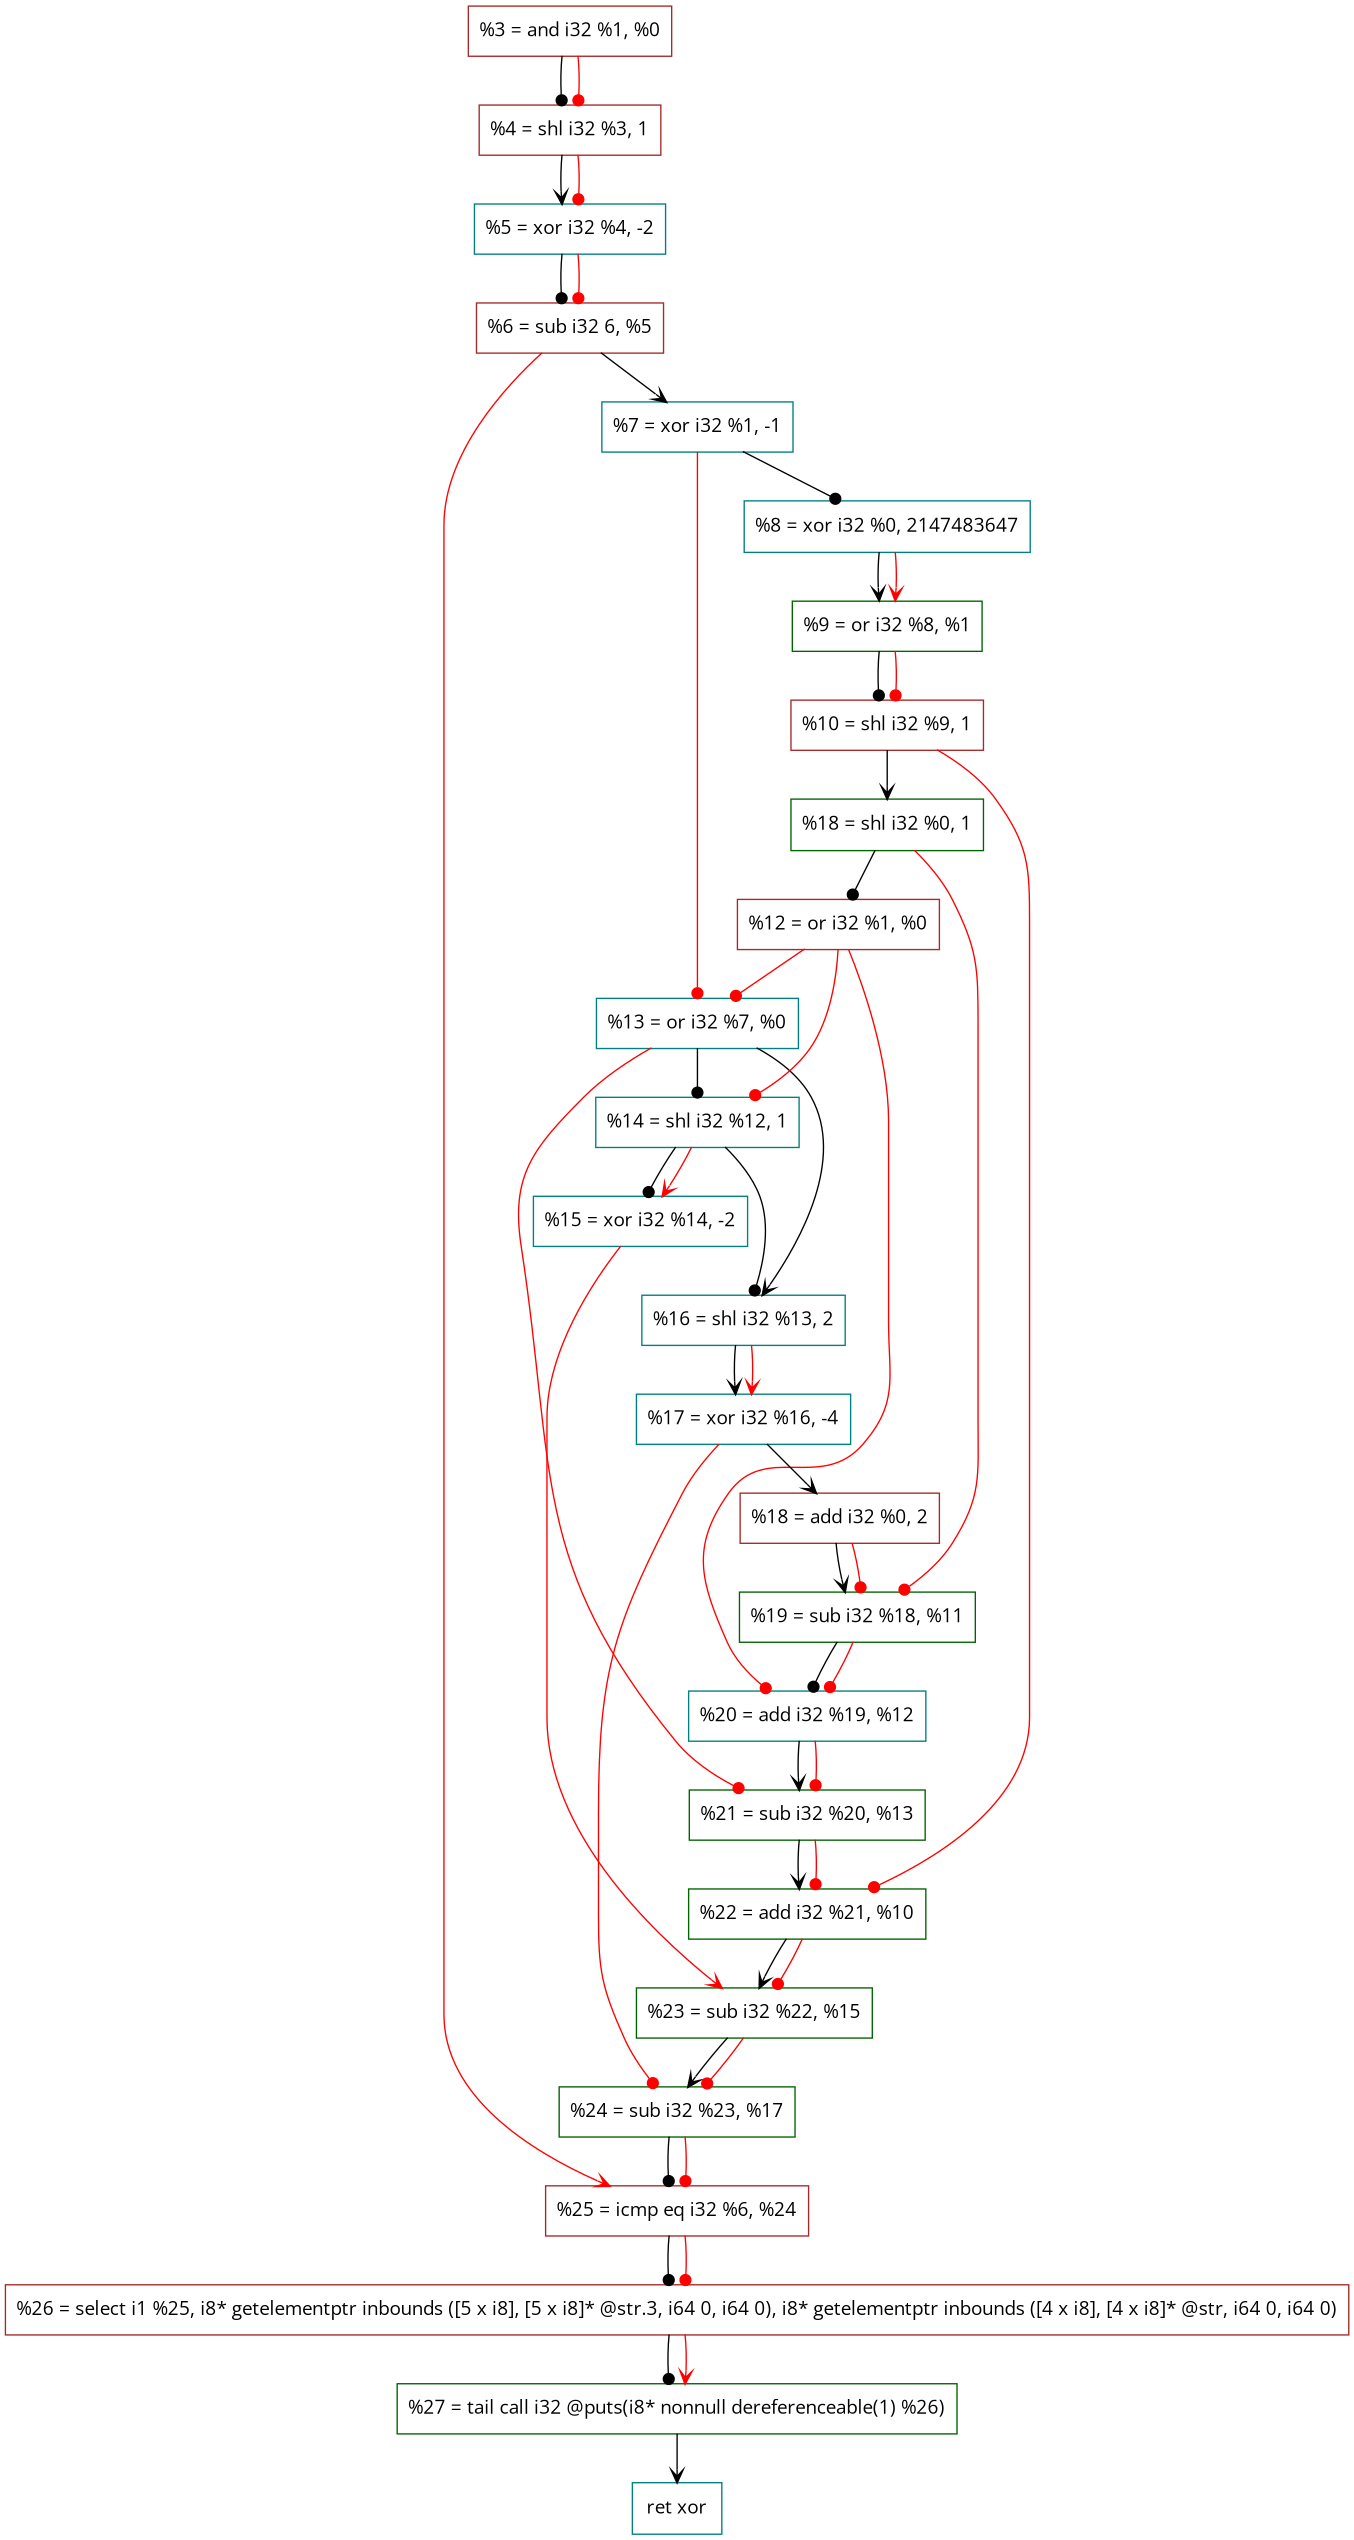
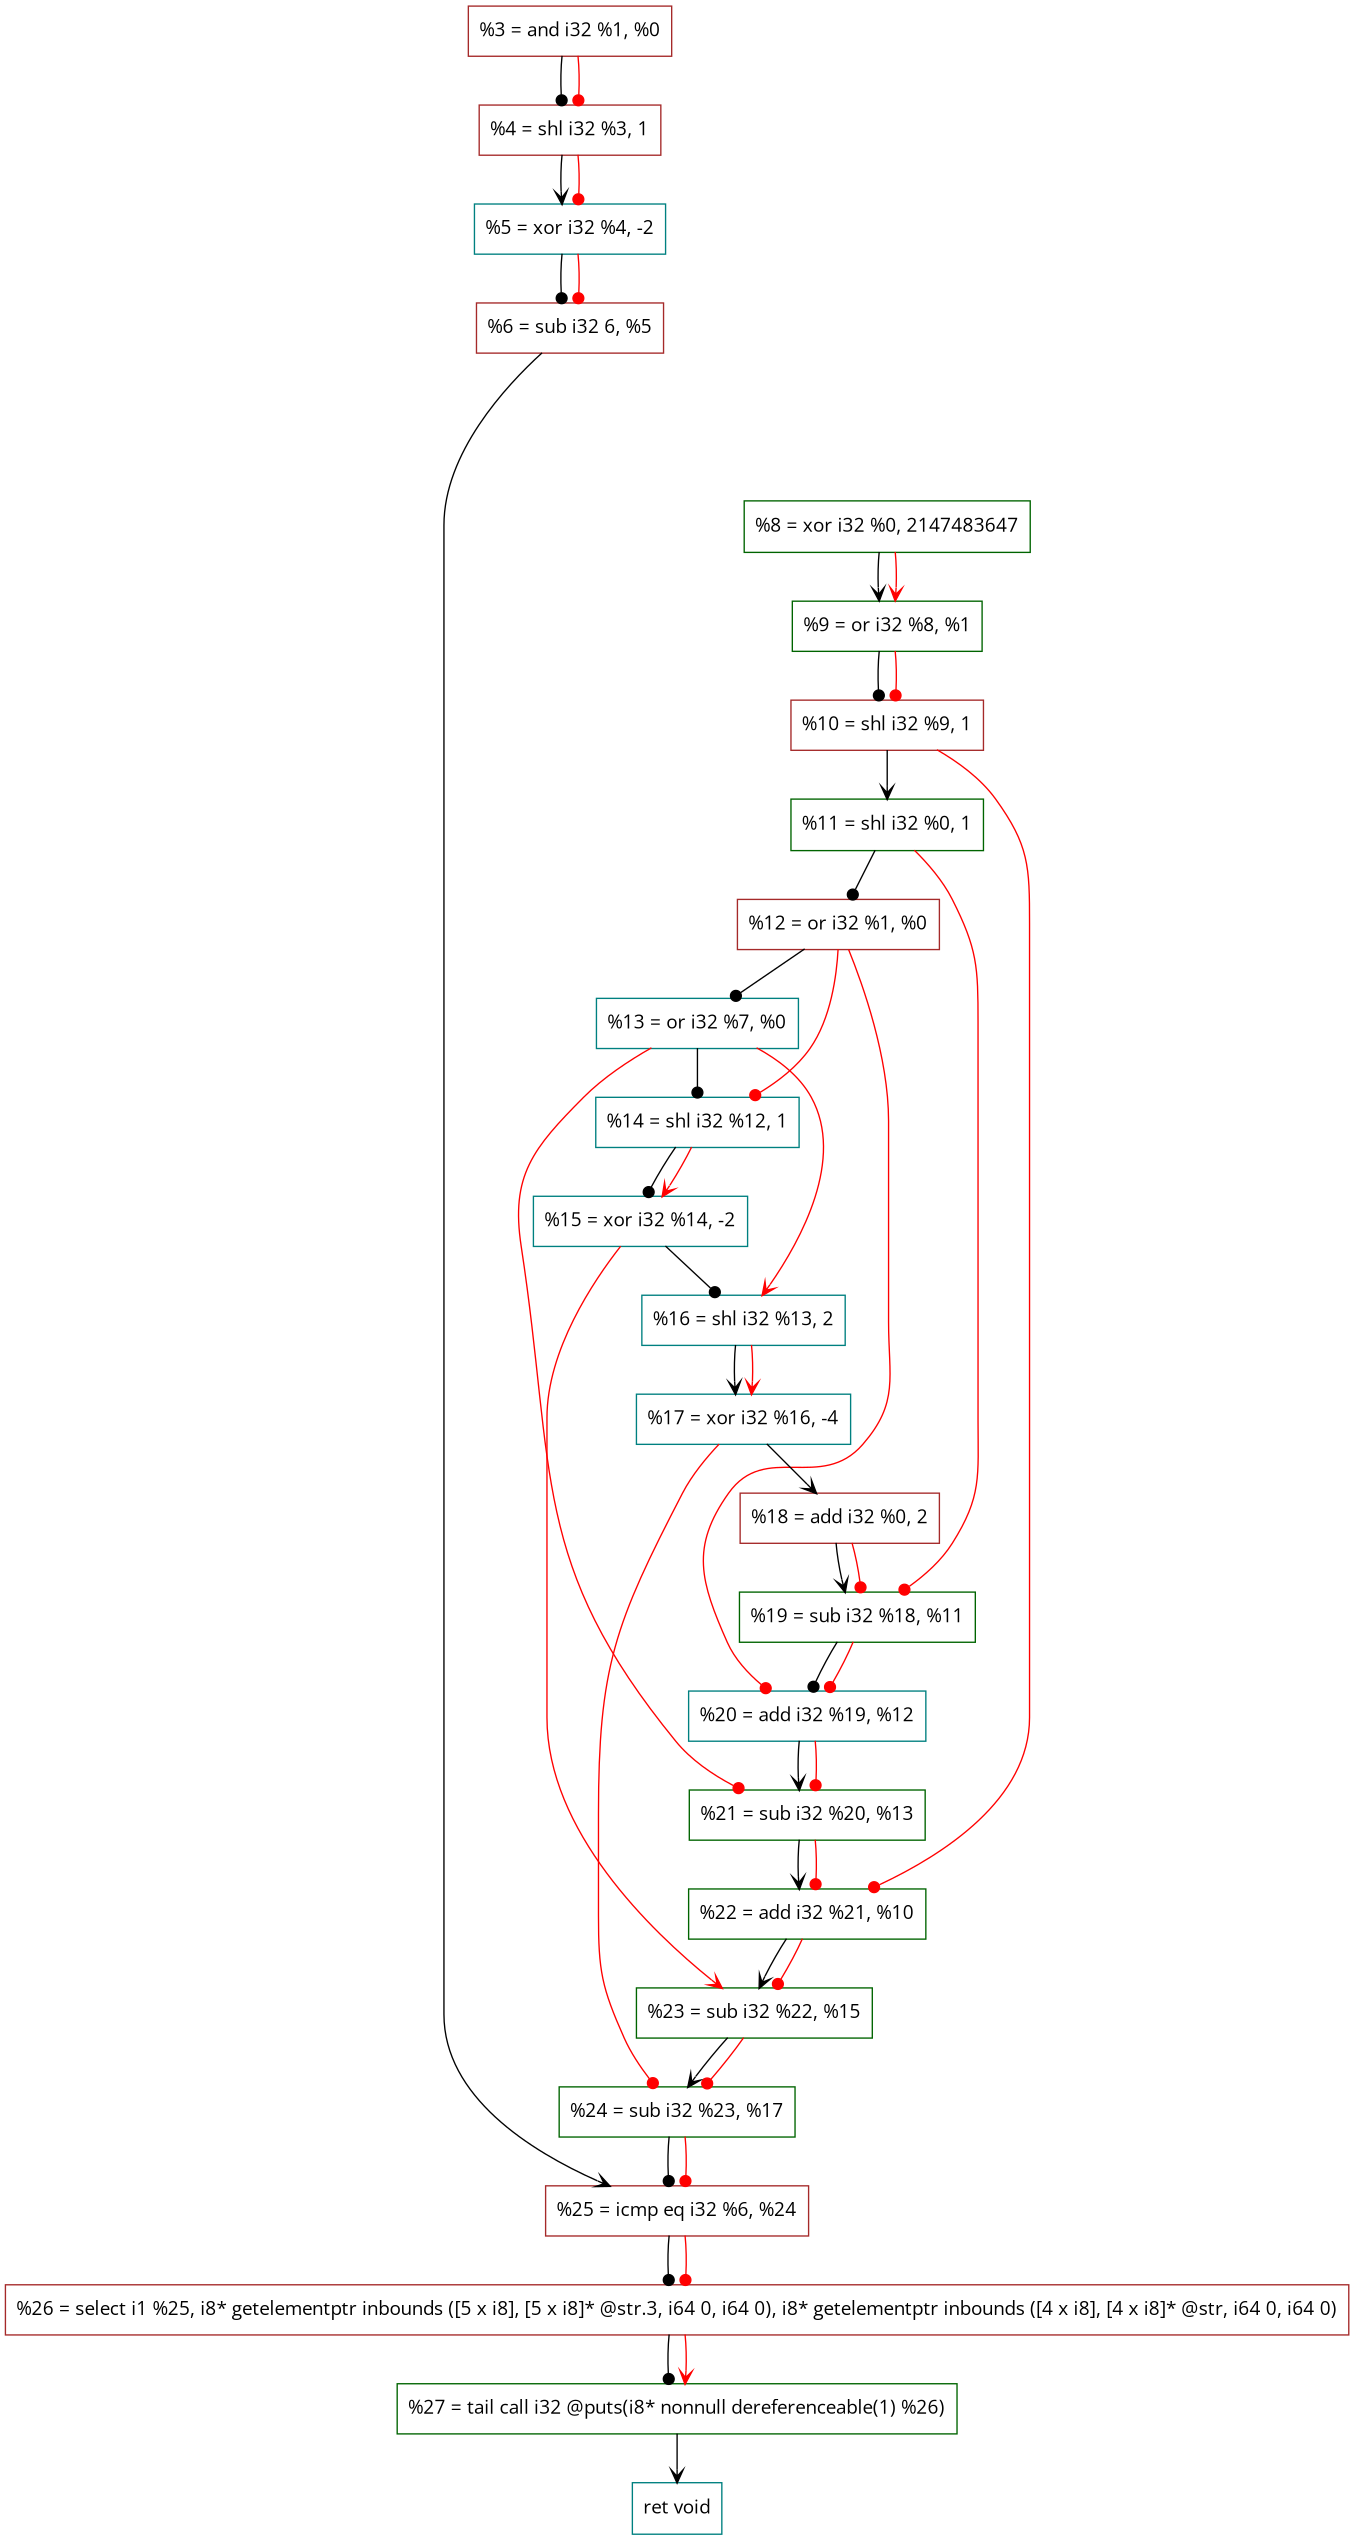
  digraph {
    fontname="Open Sans"
    node [color=teal fontname="Open Sans" shape=record]
    edge [arrowhead=dot fontname="Open Sans" color=red]
    n1 [color=brown label="  %3 = and i32 %1, %0"]
    n2 [color=brown label="  %4 = shl i32 %3, 1"]
    n3 [label="  %5 = xor i32 %4, -2"]
    n4 [color=brown label="%6 = sub i32 6, %5"]
-   n5 [label="  %7 = xor i32 %1, -1"]
    n6 [color=brown label="  %25 = icmp eq i32 %6, %24"]
-   n7 [label="  %8 = xor i32 %0, 2147483647"]
+   n7 [color=darkgreen label="  %8 = xor i32 %0, 2147483647"]
    n8 [label="  %13 = or i32 %7, %0"]
    n9 [color=brown label="  %26 = select i1 %25, i8* getelementptr inbounds ([5 x i8], [5 x i8]* @str.3, i64 0, i64 0), i8* getelementptr inbounds ([4 x i8], [4 x i8]* @str, i64 0, i64 0)"]
    n10 [color=darkgreen label="  %9 = or i32 %8, %1"]
    n11 [label="  %14 = shl i32 %12, 1"]
    n12 [label="  %16 = shl i32 %13, 2"]
    n13 [color=darkgreen label="  %21 = sub i32 %20, %13"]
    n14 [color=brown label="  %10 = shl i32 %9, 1"]
-   n15 [color=darkgreen label="%18 = shl i32 %0, 1"]
+   n15 [color=darkgreen label="  %11 = shl i32 %0, 1"]
    n16 [color=darkgreen label="  %22 = add i32 %21, %10"]
    n17 [color=brown label="  %12 = or i32 %1, %0"]
    n18 [color=darkgreen label="  %19 = sub i32 %18, %11"]
    n19 [color=darkgreen label="  %23 = sub i32 %22, %15"]
    n20 [label="  %20 = add i32 %19, %12"]
    n21 [label="  %15 = xor i32 %14, -2"]
    n22 [label="  %17 = xor i32 %16, -4"]
    n23 [color=darkgreen label="  %24 = sub i32 %23, %17"]
    n24 [color=brown label="  %18 = add i32 %0, 2"]
    n25 [color=darkgreen label="  %27 = tail call i32 @puts(i8* nonnull dereferenceable(1) %26)"]
-   n26 [label="ret xor"]
+   n26 [label="  ret void"]
    n1 -> n2 [color=""]
    n1 -> n2
    n2 -> n3 [arrowhead=vee color=""]
    n2 -> n3
    n3 -> n4 [color=""]
    n3 -> n4
-   n4 -> n5 [arrowhead=vee color=""]
-   n4 -> n6 [arrowhead=vee]
-   n5 -> n7 [color=""]
-   n5 -> n8
+   n4 -> n6 [arrowhead=vee color=black]
    n6 -> n9 [color=""]
    n6 -> n9
    n7 -> n10 [arrowhead=vee color=""]
    n7 -> n10 [arrowhead=vee]
    n8 -> n11 [color=""]
-   n8 -> n12 [arrowhead=vee color=black]
+   n8 -> n12 [arrowhead=vee]
    n8 -> n13
    n9 -> n25 [color=""]
    n9 -> n25 [arrowhead=vee]
    n10 -> n14 [color=""]
    n10 -> n14
    n11 -> n21 [color=""]
    n11 -> n21 [arrowhead=vee]
    n12 -> n22 [arrowhead=vee color=""]
    n12 -> n22 [arrowhead=vee]
    n13 -> n16 [arrowhead=vee color=""]
    n13 -> n16
    n14 -> n15 [arrowhead=vee color=""]
    n14 -> n16
    n15 -> n17 [color=""]
    n15 -> n18
    n16 -> n19 [arrowhead=vee color=""]
    n16 -> n19
-   n17 -> n8
+   n17 -> n8 [color=""]
    n17 -> n11
    n17 -> n20
    n18 -> n20 [color=""]
    n18 -> n20
    n19 -> n23 [arrowhead=vee color=""]
    n19 -> n23
    n20 -> n13 [arrowhead=vee color=""]
    n20 -> n13
-   n11 -> n12 [color=""]
+   n21 -> n12 [color=""]
    n21 -> n19 [arrowhead=vee]
    n22 -> n23
    n22 -> n24 [arrowhead=vee color=""]
    n23 -> n6 [color=""]
    n23 -> n6
    n24 -> n18 [arrowhead=vee color=""]
    n24 -> n18
    n25 -> n26 [arrowhead=vee color=""]
  }
